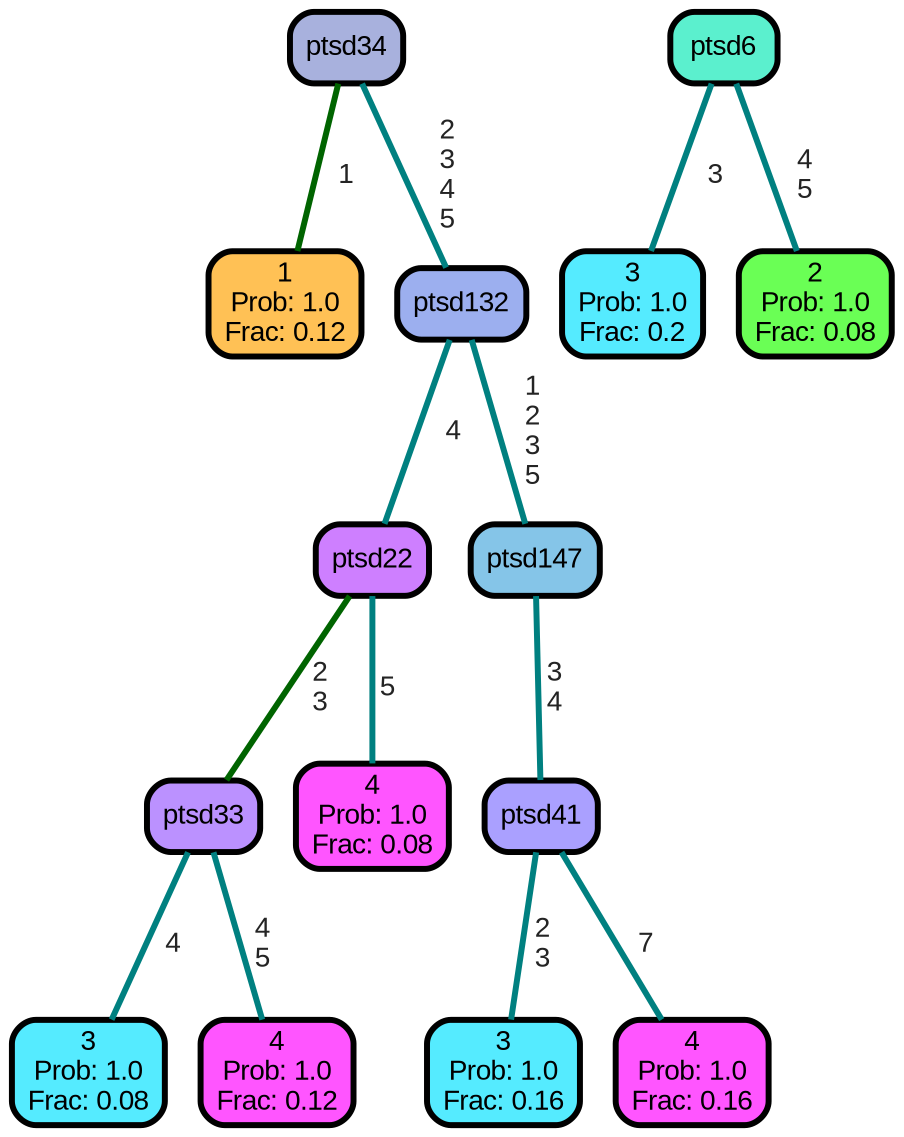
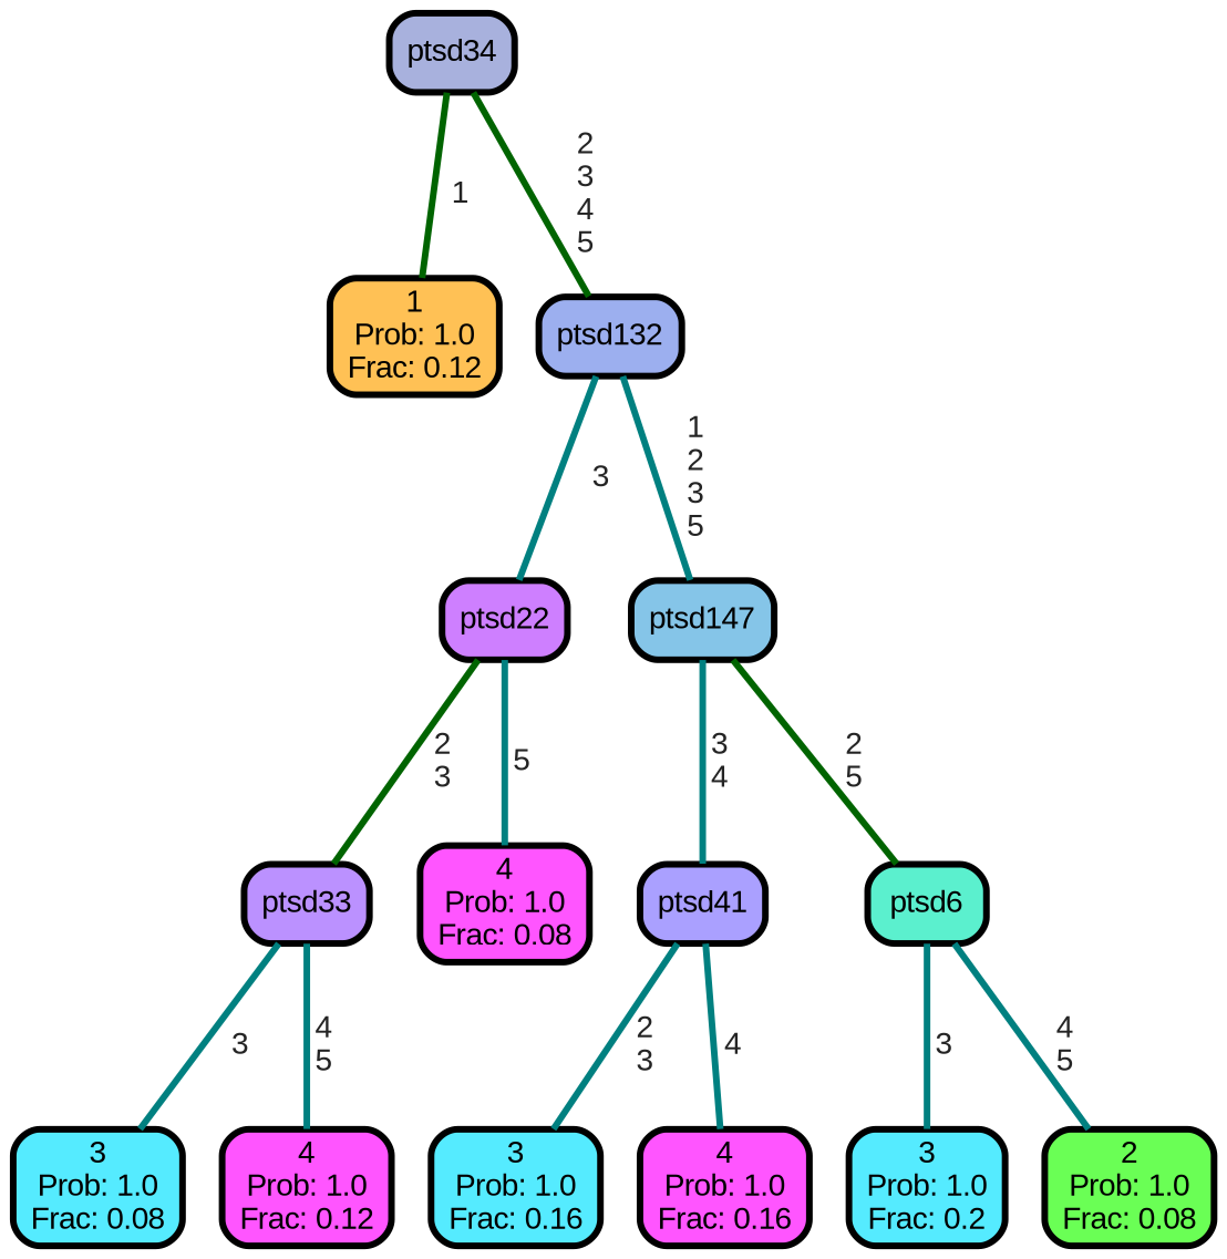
  graph {
    fontname="Liberation Sans"
    ranksep="0 equally"
    splines=straight
    node [color=black fillcolor="#55ebff" fontcolor=black fontname="Liberation Sans" penwidth=3 shape=box style="filled, rounded"]
    edge [color=teal fontcolor=grey14 fontname="Liberation Sans" fontweight=bold penwidth=3]
    n1 [fillcolor="#ffc155" label="1\nProb: 1.0\nFrac: 0.12"]
    n2 [fillcolor="#a8b1dd" label=ptsd34]
    n3 [fillcolor="#9cafef" label=ptsd132]
    n4 [fillcolor="#ce7fff" label=ptsd22]
    n5 [fillcolor="#85c5e8" label=ptsd147]
    n6 [label="3\nProb: 1.0\nFrac: 0.08"]
    n7 [fillcolor="#bb91ff" label=ptsd33]
    n8 [fillcolor="#ff55ff" label="4\nProb: 1.0\nFrac: 0.12"]
    n9 [fillcolor="#ff55ff" label="4\nProb: 1.0\nFrac: 0.08"]
    n10 [fillcolor="#aaa0ff" label=ptsd41]
    n11 [fillcolor="#5bf0ce" label=ptsd6]
    n12 [label="3\nProb: 1.0\nFrac: 0.16"]
    n13 [fillcolor="#ff55ff" label="4\nProb: 1.0\nFrac: 0.16"]
    n14 [label="3\nProb: 1.0\nFrac: 0.2"]
    n15 [fillcolor="#6aff55" label="2\nProb: 1.0\nFrac: 0.08"]
    subgraph sub_1 {
      rank=same
    }
    n2 -- n1 [color=darkgreen label=" 1"]
-   n2 -- n3 [label=" 2\n 3\n 4\n 5"]
-   n3 -- n4 [label=" 4"]
+   n2 -- n3 [color=darkgreen label=" 2\n 3\n 4\n 5"]
+   n3 -- n4 [label=" 3"]
    n3 -- n5 [label=" 1\n 2\n 3\n 5"]
    n4 -- n7 [color=darkgreen label=" 2\n 3"]
    n4 -- n9 [label=" 5"]
    n5 -- n10 [label=" 3\n 4"]
-   n7 -- n6 [label=" 4"]
+   n5 -- n11 [color=darkgreen label=" 2\n 5"]
+   n7 -- n6 [label=" 3"]
    n7 -- n8 [label=" 4\n 5"]
    n10 -- n12 [label=" 2\n 3"]
-   n10 -- n13 [label=" 7"]
+   n10 -- n13 [label=" 4"]
    n11 -- n14 [label=" 3"]
    n11 -- n15 [label=" 4\n 5"]
  }
